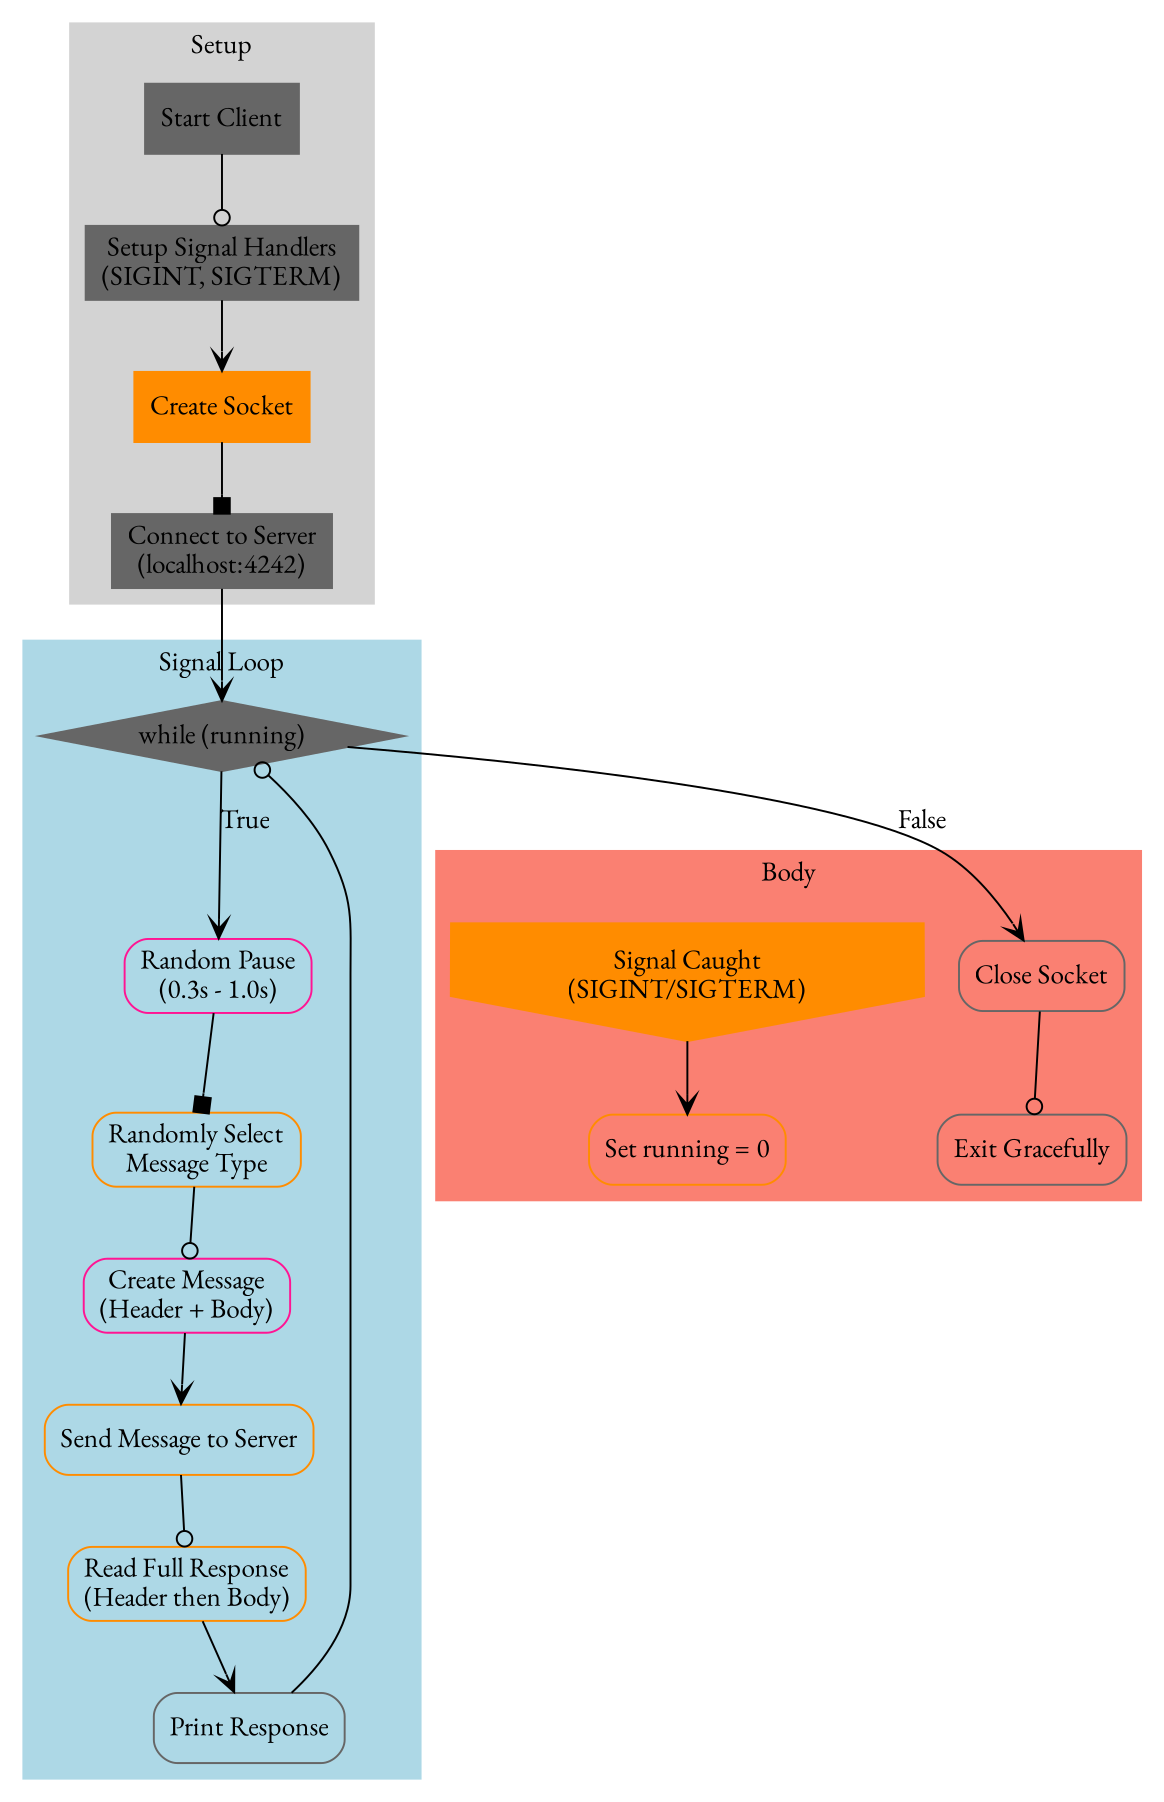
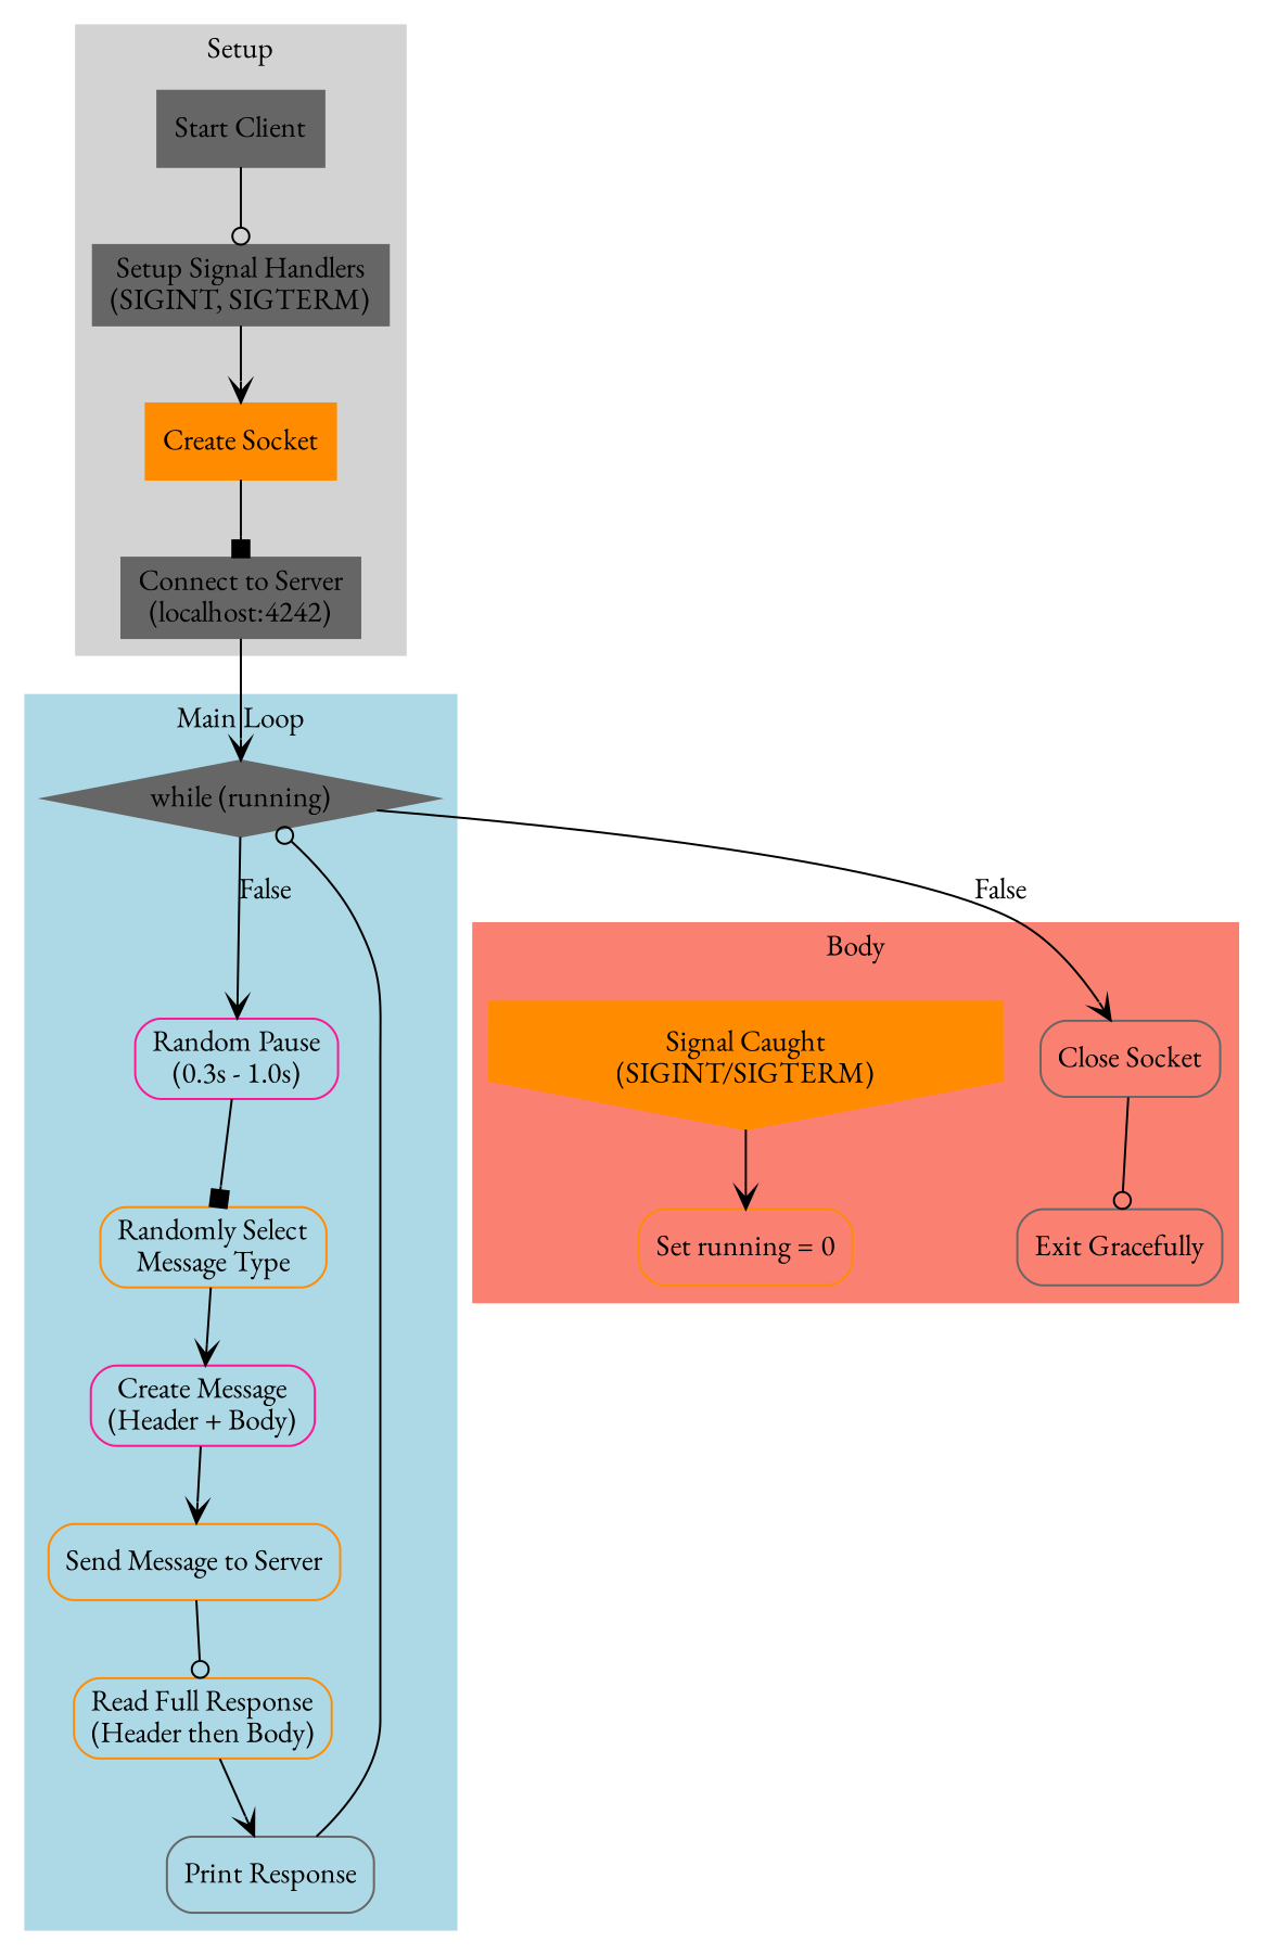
  digraph {
    fontname="EB Garamond"
    rankdir=TB
    node [color=gray40 fontname="EB Garamond" shape=box style=rounded]
    edge [arrowhead=vee fontname="EB Garamond"]
    n1 [label="Start Client" style=filled]
    n2 [label="Setup Signal Handlers\n(SIGINT, SIGTERM)" style=filled]
    n3 [color=darkorange label="Create Socket" style=filled]
    n4 [label="Connect to Server\n(localhost:4242)" style=filled]
    n5 [label="while (running)" shape=diamond style=filled]
    n6 [color=deeppink label="Random Pause\n(0.3s - 1.0s)"]
    n7 [color=darkorange label="Randomly Select\nMessage Type"]
    n8 [color=deeppink label="Create Message\n(Header + Body)"]
    n9 [color=darkorange label="Send Message to Server"]
    n10 [color=darkorange label="Read Full Response\n(Header then Body)"]
    n11 [label="Print Response"]
    n12 [label="Close Socket"]
    n13 [color=darkorange label="Signal Caught\n(SIGINT/SIGTERM)" shape=invhouse style=filled]
    n14 [color=darkorange label="Set running = 0"]
    n15 [label="Exit Gracefully"]
    subgraph cluster_1 {
      color=lightgrey
      label=Setup
      style=filled
      n1
      n2
      n3
      n4
    }
    subgraph cluster_2 {
      color=lightblue
-     label="Signal Loop"
+     label="Main Loop"
      style=filled
      n5
      n6
      n7
      n8
      n9
      n10
      n11
    }
    subgraph cluster_3 {
      color=salmon
      label=Body
      style=filled
      n12
      n13
      n14
      n15
    }
    n1 -> n2 [arrowhead=odot]
    n2 -> n3
    n3 -> n4 [arrowhead=box]
    n4 -> n5
-   n5 -> n6 [label=True]
+   n5 -> n6 [label=False]
    n5 -> n12 [label=False]
    n6 -> n7 [arrowhead=box]
-   n7 -> n8 [arrowhead=odot]
+   n7 -> n8
    n8 -> n9
    n9 -> n10 [arrowhead=odot]
    n10 -> n11
    n11 -> n5 [arrowhead=odot]
    n12 -> n15 [arrowhead=odot]
    n13 -> n14
  }
